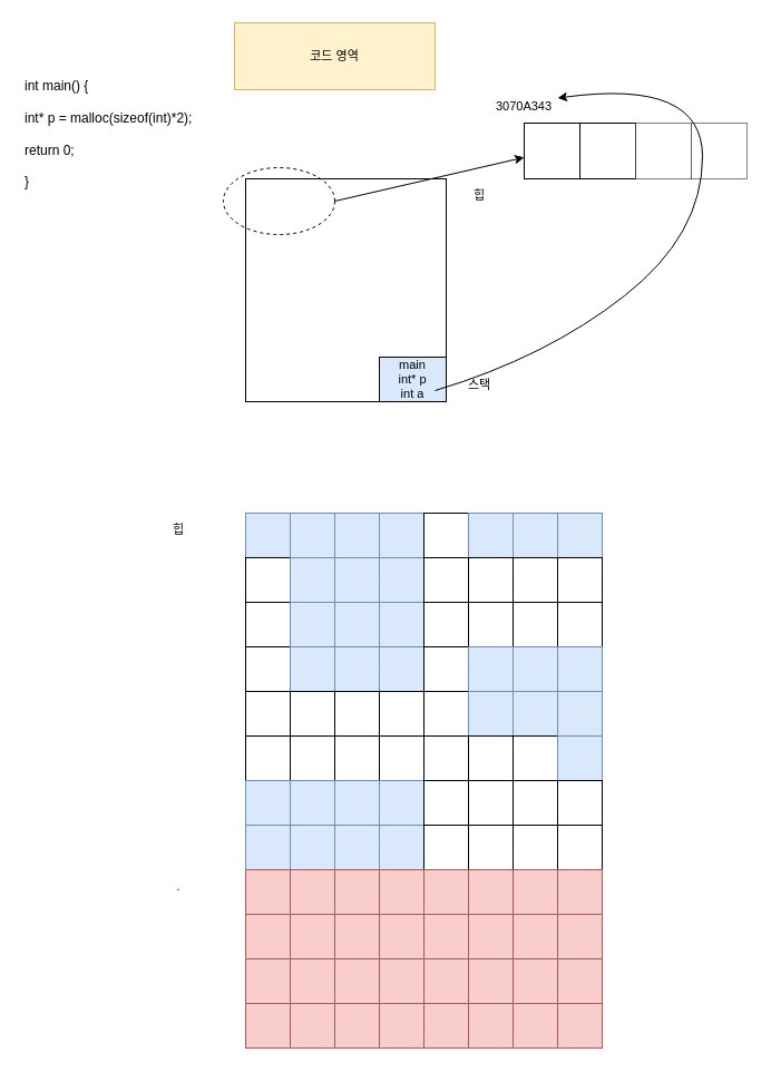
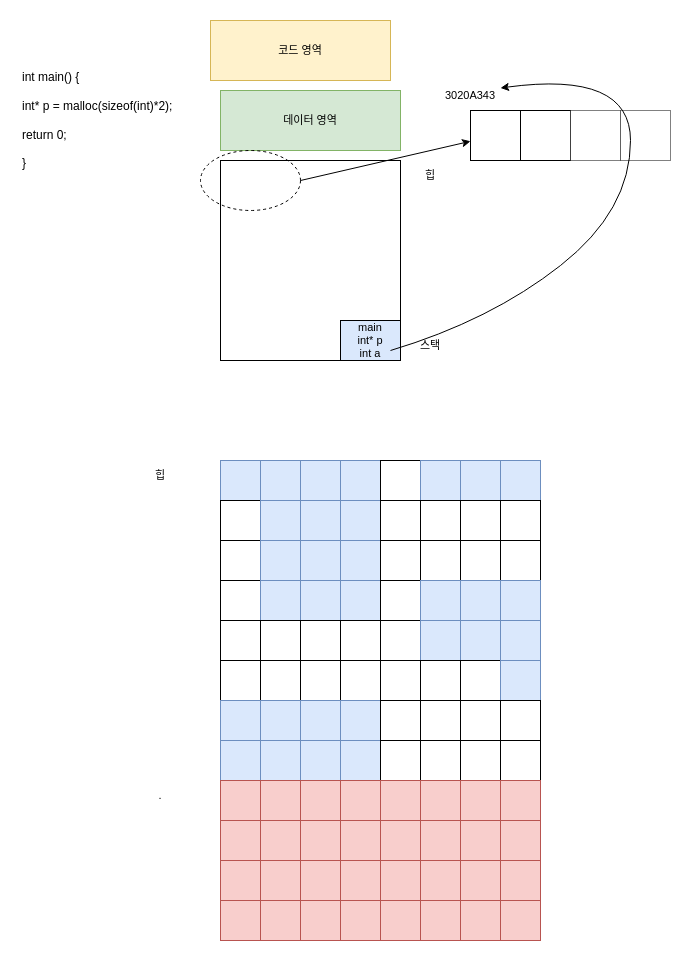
  <mxCell id="0" />
  <mxCell id="1" parent="0" />
  <mxCell id="2" value="코드 영역" style="rounded=0;whiteSpace=wrap;html=1;fillColor=#fff2cc;strokeColor=#d6b656;fontSize=11;" vertex="1" parent="1"><mxGeometry x="210" y="20" width="180" height="60" as="geometry" /></mxCell>
+ <mxCell id="3" value="데이터 영역" style="rounded=0;whiteSpace=wrap;html=1;fillColor=#d5e8d4;strokeColor=#82b366;fontSize=11;" vertex="1" parent="1"><mxGeometry x="220" y="90" width="180" height="60" as="geometry" /></mxCell>
  <mxCell id="4" value="" style="rounded=0;whiteSpace=wrap;html=1;fontSize=11;" vertex="1" parent="1"><mxGeometry x="220" y="160" width="180" height="200" as="geometry" /></mxCell>
  <mxCell id="5" value="힙" style="text;html=1;strokeColor=none;fillColor=none;align=center;verticalAlign=middle;whiteSpace=wrap;rounded=0;fontSize=11;" vertex="1" parent="1"><mxGeometry x="400" y="160" width="60" height="30" as="geometry" /></mxCell>
  <mxCell id="6" value="int main() {&lt;br&gt;&lt;br&gt;int* p = malloc(sizeof(int)*2);&lt;br&gt;&lt;br&gt;return 0;&lt;br&gt;&lt;br&gt;}" style="text;html=1;strokeColor=none;fillColor=none;align=left;verticalAlign=middle;whiteSpace=wrap;rounded=0;" vertex="1" parent="1"><mxGeometry x="20" y="60" width="180" height="120" as="geometry" /></mxCell>
  <mxCell id="7" value="스택" style="text;html=1;strokeColor=none;fillColor=none;align=center;verticalAlign=middle;whiteSpace=wrap;rounded=0;fontSize=11;" vertex="1" parent="1"><mxGeometry x="400" y="330" width="60" height="30" as="geometry" /></mxCell>
  <mxCell id="8" value="main&lt;br&gt;int* p&lt;br&gt;int a" style="rounded=0;whiteSpace=wrap;html=1;fontSize=11;fillColor=#dae8fc;" vertex="1" parent="1"><mxGeometry x="340" y="320" width="60" height="40" as="geometry" /></mxCell>
  <mxCell id="9" value="" style="ellipse;whiteSpace=wrap;html=1;fontSize=11;fillColor=none;dashed=1;" vertex="1" parent="1"><mxGeometry x="200" y="150" width="100" height="60" as="geometry" /></mxCell>
  <mxCell id="10" value="" style="endArrow=classic;html=1;rounded=0;fontSize=11;" edge="1" parent="1" target="11"><mxGeometry width="50" height="50" relative="1" as="geometry"><mxPoint x="300" y="180" as="sourcePoint" /><mxPoint x="470" y="140" as="targetPoint" /><Array as="points" /></mxGeometry></mxCell>
  <mxCell id="11" value="" style="rounded=0;whiteSpace=wrap;html=1;fontSize=11;fillColor=default;" vertex="1" parent="1"><mxGeometry x="470" y="110" width="50" height="50" as="geometry" /></mxCell>
  <mxCell id="12" value="" style="rounded=0;whiteSpace=wrap;html=1;fontSize=11;fillColor=default;" vertex="1" parent="1"><mxGeometry x="520" y="110" width="50" height="50" as="geometry" /></mxCell>
  <mxCell id="13" value="" style="rounded=0;whiteSpace=wrap;html=1;fontSize=11;fillColor=default;dashed=1;dashPattern=1 1;" vertex="1" parent="1"><mxGeometry x="570" y="110" width="50" height="50" as="geometry" /></mxCell>
  <mxCell id="14" value="" style="rounded=0;whiteSpace=wrap;html=1;fontSize=11;fillColor=default;dashed=1;dashPattern=1 1;" vertex="1" parent="1"><mxGeometry x="620" y="110" width="50" height="50" as="geometry" /></mxCell>
- <mxCell id="15" value="3070A343" style="text;html=1;strokeColor=none;fillColor=none;align=center;verticalAlign=middle;whiteSpace=wrap;rounded=0;fontSize=11;" vertex="1" parent="1"><mxGeometry x="440" y="80" width="60" height="30" as="geometry" /></mxCell>
+ <mxCell id="15" value="3020A343" style="text;html=1;strokeColor=none;fillColor=none;align=center;verticalAlign=middle;whiteSpace=wrap;rounded=0;fontSize=11;" vertex="1" parent="1"><mxGeometry x="440" y="80" width="60" height="30" as="geometry" /></mxCell>
  <mxCell id="16" value="" style="curved=1;endArrow=classic;html=1;rounded=0;fontSize=11;entryX=1;entryY=0.25;entryDx=0;entryDy=0;" edge="1" parent="1" target="15"><mxGeometry width="50" height="50" relative="1" as="geometry"><mxPoint x="390" y="350" as="sourcePoint" /><mxPoint x="440" y="300" as="targetPoint" /><Array as="points"><mxPoint x="490" y="320" /><mxPoint x="630" y="210" /><mxPoint x="630" y="70" /></Array></mxGeometry></mxCell>
  <mxCell id="17" style="edgeStyle=orthogonalEdgeStyle;rounded=0;orthogonalLoop=1;jettySize=auto;html=1;exitX=0.5;exitY=1;exitDx=0;exitDy=0;fontSize=11;" edge="1" parent="1" source="9" target="9"><mxGeometry relative="1" as="geometry" /></mxCell>
  <mxCell id="18" value="" style="rounded=0;whiteSpace=wrap;html=1;fontSize=11;fillColor=#dae8fc;strokeColor=#6c8ebf;" vertex="1" parent="1"><mxGeometry x="220" y="460" width="40" height="40" as="geometry" /></mxCell>
  <mxCell id="19" value="" style="rounded=0;whiteSpace=wrap;html=1;fontSize=11;fillColor=#dae8fc;strokeColor=#6c8ebf;" vertex="1" parent="1"><mxGeometry x="260" y="460" width="40" height="40" as="geometry" /></mxCell>
  <mxCell id="20" value="" style="rounded=0;whiteSpace=wrap;html=1;fontSize=11;fillColor=#dae8fc;strokeColor=#6c8ebf;" vertex="1" parent="1"><mxGeometry x="300" y="460" width="40" height="40" as="geometry" /></mxCell>
  <mxCell id="21" value="" style="rounded=0;whiteSpace=wrap;html=1;fontSize=11;fillColor=#dae8fc;strokeColor=#6c8ebf;" vertex="1" parent="1"><mxGeometry x="340" y="460" width="40" height="40" as="geometry" /></mxCell>
  <mxCell id="22" value="" style="rounded=0;whiteSpace=wrap;html=1;fontSize=11;fillColor=default;" vertex="1" parent="1"><mxGeometry x="380" y="460" width="40" height="40" as="geometry" /></mxCell>
  <mxCell id="23" value="" style="rounded=0;whiteSpace=wrap;html=1;fontSize=11;fillColor=#dae8fc;strokeColor=#6c8ebf;" vertex="1" parent="1"><mxGeometry x="420" y="460" width="40" height="40" as="geometry" /></mxCell>
  <mxCell id="24" value="" style="rounded=0;whiteSpace=wrap;html=1;fontSize=11;fillColor=#dae8fc;strokeColor=#6c8ebf;" vertex="1" parent="1"><mxGeometry x="460" y="460" width="40" height="40" as="geometry" /></mxCell>
  <mxCell id="25" value="" style="rounded=0;whiteSpace=wrap;html=1;fontSize=11;fillColor=#dae8fc;strokeColor=#6c8ebf;" vertex="1" parent="1"><mxGeometry x="500" y="460" width="40" height="40" as="geometry" /></mxCell>
  <mxCell id="26" value="" style="rounded=0;whiteSpace=wrap;html=1;fontSize=11;fillColor=default;" vertex="1" parent="1"><mxGeometry x="220" y="500" width="40" height="40" as="geometry" /></mxCell>
  <mxCell id="27" value="" style="rounded=0;whiteSpace=wrap;html=1;fontSize=11;fillColor=#dae8fc;strokeColor=#6c8ebf;" vertex="1" parent="1"><mxGeometry x="260" y="500" width="40" height="40" as="geometry" /></mxCell>
  <mxCell id="28" value="" style="rounded=0;whiteSpace=wrap;html=1;fontSize=11;fillColor=#dae8fc;strokeColor=#6c8ebf;" vertex="1" parent="1"><mxGeometry x="300" y="500" width="40" height="40" as="geometry" /></mxCell>
  <mxCell id="29" value="" style="rounded=0;whiteSpace=wrap;html=1;fontSize=11;fillColor=#dae8fc;strokeColor=#6c8ebf;" vertex="1" parent="1"><mxGeometry x="340" y="500" width="40" height="40" as="geometry" /></mxCell>
  <mxCell id="30" value="" style="rounded=0;whiteSpace=wrap;html=1;fontSize=11;fillColor=default;" vertex="1" parent="1"><mxGeometry x="380" y="500" width="40" height="40" as="geometry" /></mxCell>
  <mxCell id="31" value="" style="rounded=0;whiteSpace=wrap;html=1;fontSize=11;fillColor=default;" vertex="1" parent="1"><mxGeometry x="420" y="500" width="40" height="40" as="geometry" /></mxCell>
  <mxCell id="32" value="" style="rounded=0;whiteSpace=wrap;html=1;fontSize=11;fillColor=default;" vertex="1" parent="1"><mxGeometry x="460" y="500" width="40" height="40" as="geometry" /></mxCell>
  <mxCell id="33" value="" style="rounded=0;whiteSpace=wrap;html=1;fontSize=11;fillColor=default;" vertex="1" parent="1"><mxGeometry x="500" y="500" width="40" height="40" as="geometry" /></mxCell>
  <mxCell id="34" value="" style="rounded=0;whiteSpace=wrap;html=1;fontSize=11;fillColor=default;" vertex="1" parent="1"><mxGeometry x="220" y="540" width="40" height="40" as="geometry" /></mxCell>
  <mxCell id="35" value="" style="rounded=0;whiteSpace=wrap;html=1;fontSize=11;fillColor=#dae8fc;strokeColor=#6c8ebf;" vertex="1" parent="1"><mxGeometry x="260" y="540" width="40" height="40" as="geometry" /></mxCell>
  <mxCell id="36" value="" style="rounded=0;whiteSpace=wrap;html=1;fontSize=11;fillColor=#dae8fc;strokeColor=#6c8ebf;" vertex="1" parent="1"><mxGeometry x="300" y="540" width="40" height="40" as="geometry" /></mxCell>
  <mxCell id="37" value="" style="rounded=0;whiteSpace=wrap;html=1;fontSize=11;fillColor=#dae8fc;strokeColor=#6c8ebf;" vertex="1" parent="1"><mxGeometry x="340" y="540" width="40" height="40" as="geometry" /></mxCell>
  <mxCell id="38" value="" style="rounded=0;whiteSpace=wrap;html=1;fontSize=11;fillColor=default;" vertex="1" parent="1"><mxGeometry x="380" y="540" width="40" height="40" as="geometry" /></mxCell>
  <mxCell id="39" value="" style="rounded=0;whiteSpace=wrap;html=1;fontSize=11;fillColor=default;" vertex="1" parent="1"><mxGeometry x="420" y="540" width="40" height="40" as="geometry" /></mxCell>
  <mxCell id="40" value="" style="rounded=0;whiteSpace=wrap;html=1;fontSize=11;fillColor=default;" vertex="1" parent="1"><mxGeometry x="460" y="540" width="40" height="40" as="geometry" /></mxCell>
  <mxCell id="41" value="" style="rounded=0;whiteSpace=wrap;html=1;fontSize=11;fillColor=default;" vertex="1" parent="1"><mxGeometry x="500" y="540" width="40" height="40" as="geometry" /></mxCell>
  <mxCell id="42" value="" style="rounded=0;whiteSpace=wrap;html=1;fontSize=11;fillColor=default;" vertex="1" parent="1"><mxGeometry x="220" y="580" width="40" height="40" as="geometry" /></mxCell>
  <mxCell id="43" value="" style="rounded=0;whiteSpace=wrap;html=1;fontSize=11;fillColor=#dae8fc;strokeColor=#6c8ebf;" vertex="1" parent="1"><mxGeometry x="260" y="580" width="40" height="40" as="geometry" /></mxCell>
  <mxCell id="44" value="" style="rounded=0;whiteSpace=wrap;html=1;fontSize=11;fillColor=#dae8fc;strokeColor=#6c8ebf;" vertex="1" parent="1"><mxGeometry x="300" y="580" width="40" height="40" as="geometry" /></mxCell>
  <mxCell id="45" value="" style="rounded=0;whiteSpace=wrap;html=1;fontSize=11;fillColor=#dae8fc;strokeColor=#6c8ebf;" vertex="1" parent="1"><mxGeometry x="340" y="580" width="40" height="40" as="geometry" /></mxCell>
  <mxCell id="46" value="" style="rounded=0;whiteSpace=wrap;html=1;fontSize=11;fillColor=default;" vertex="1" parent="1"><mxGeometry x="380" y="580" width="40" height="40" as="geometry" /></mxCell>
  <mxCell id="47" value="" style="rounded=0;whiteSpace=wrap;html=1;fontSize=11;fillColor=#dae8fc;strokeColor=#6c8ebf;" vertex="1" parent="1"><mxGeometry x="420" y="580" width="40" height="40" as="geometry" /></mxCell>
  <mxCell id="48" value="" style="rounded=0;whiteSpace=wrap;html=1;fontSize=11;fillColor=#dae8fc;strokeColor=#6c8ebf;" vertex="1" parent="1"><mxGeometry x="460" y="580" width="40" height="40" as="geometry" /></mxCell>
  <mxCell id="49" value="" style="rounded=0;whiteSpace=wrap;html=1;fontSize=11;fillColor=#dae8fc;strokeColor=#6c8ebf;" vertex="1" parent="1"><mxGeometry x="500" y="580" width="40" height="40" as="geometry" /></mxCell>
  <mxCell id="50" value="" style="rounded=0;whiteSpace=wrap;html=1;fontSize=11;fillColor=default;" vertex="1" parent="1"><mxGeometry x="220" y="620" width="40" height="40" as="geometry" /></mxCell>
  <mxCell id="51" value="" style="rounded=0;whiteSpace=wrap;html=1;fontSize=11;fillColor=default;" vertex="1" parent="1"><mxGeometry x="260" y="620" width="40" height="40" as="geometry" /></mxCell>
  <mxCell id="52" value="" style="rounded=0;whiteSpace=wrap;html=1;fontSize=11;fillColor=default;" vertex="1" parent="1"><mxGeometry x="300" y="620" width="40" height="40" as="geometry" /></mxCell>
  <mxCell id="53" value="" style="rounded=0;whiteSpace=wrap;html=1;fontSize=11;fillColor=default;" vertex="1" parent="1"><mxGeometry x="340" y="620" width="40" height="40" as="geometry" /></mxCell>
  <mxCell id="54" value="" style="rounded=0;whiteSpace=wrap;html=1;fontSize=11;fillColor=default;" vertex="1" parent="1"><mxGeometry x="380" y="620" width="40" height="40" as="geometry" /></mxCell>
  <mxCell id="55" value="" style="rounded=0;whiteSpace=wrap;html=1;fontSize=11;fillColor=#dae8fc;strokeColor=#6c8ebf;" vertex="1" parent="1"><mxGeometry x="420" y="620" width="40" height="40" as="geometry" /></mxCell>
  <mxCell id="56" value="" style="rounded=0;whiteSpace=wrap;html=1;fontSize=11;fillColor=#dae8fc;strokeColor=#6c8ebf;" vertex="1" parent="1"><mxGeometry x="460" y="620" width="40" height="40" as="geometry" /></mxCell>
  <mxCell id="57" value="" style="rounded=0;whiteSpace=wrap;html=1;fontSize=11;fillColor=#dae8fc;strokeColor=#6c8ebf;" vertex="1" parent="1"><mxGeometry x="500" y="620" width="40" height="40" as="geometry" /></mxCell>
  <mxCell id="58" value="" style="rounded=0;whiteSpace=wrap;html=1;fontSize=11;fillColor=default;" vertex="1" parent="1"><mxGeometry x="220" y="660" width="40" height="40" as="geometry" /></mxCell>
  <mxCell id="59" value="" style="rounded=0;whiteSpace=wrap;html=1;fontSize=11;fillColor=default;" vertex="1" parent="1"><mxGeometry x="260" y="660" width="40" height="40" as="geometry" /></mxCell>
  <mxCell id="60" value="" style="rounded=0;whiteSpace=wrap;html=1;fontSize=11;fillColor=default;" vertex="1" parent="1"><mxGeometry x="300" y="660" width="40" height="40" as="geometry" /></mxCell>
  <mxCell id="61" value="" style="rounded=0;whiteSpace=wrap;html=1;fontSize=11;fillColor=default;" vertex="1" parent="1"><mxGeometry x="340" y="660" width="40" height="40" as="geometry" /></mxCell>
  <mxCell id="62" value="" style="rounded=0;whiteSpace=wrap;html=1;fontSize=11;fillColor=default;" vertex="1" parent="1"><mxGeometry x="380" y="660" width="40" height="40" as="geometry" /></mxCell>
  <mxCell id="63" value="" style="rounded=0;whiteSpace=wrap;html=1;fontSize=11;fillColor=default;" vertex="1" parent="1"><mxGeometry x="420" y="660" width="40" height="40" as="geometry" /></mxCell>
  <mxCell id="64" value="" style="rounded=0;whiteSpace=wrap;html=1;fontSize=11;fillColor=default;" vertex="1" parent="1"><mxGeometry x="460" y="660" width="40" height="40" as="geometry" /></mxCell>
  <mxCell id="65" value="" style="rounded=0;whiteSpace=wrap;html=1;fontSize=11;fillColor=#dae8fc;strokeColor=#6c8ebf;" vertex="1" parent="1"><mxGeometry x="500" y="660" width="40" height="40" as="geometry" /></mxCell>
  <mxCell id="66" value="" style="rounded=0;whiteSpace=wrap;html=1;fontSize=11;fillColor=#dae8fc;strokeColor=#6c8ebf;" vertex="1" parent="1"><mxGeometry x="220" y="700" width="40" height="40" as="geometry" /></mxCell>
  <mxCell id="67" value="" style="rounded=0;whiteSpace=wrap;html=1;fontSize=11;fillColor=#dae8fc;strokeColor=#6c8ebf;" vertex="1" parent="1"><mxGeometry x="260" y="700" width="40" height="40" as="geometry" /></mxCell>
  <mxCell id="68" value="" style="rounded=0;whiteSpace=wrap;html=1;fontSize=11;fillColor=#dae8fc;strokeColor=#6c8ebf;" vertex="1" parent="1"><mxGeometry x="300" y="700" width="40" height="40" as="geometry" /></mxCell>
  <mxCell id="69" value="" style="rounded=0;whiteSpace=wrap;html=1;fontSize=11;fillColor=#dae8fc;strokeColor=#6c8ebf;" vertex="1" parent="1"><mxGeometry x="340" y="700" width="40" height="40" as="geometry" /></mxCell>
  <mxCell id="70" value="" style="rounded=0;whiteSpace=wrap;html=1;fontSize=11;fillColor=default;" vertex="1" parent="1"><mxGeometry x="380" y="700" width="40" height="40" as="geometry" /></mxCell>
  <mxCell id="71" value="" style="rounded=0;whiteSpace=wrap;html=1;fontSize=11;fillColor=default;" vertex="1" parent="1"><mxGeometry x="420" y="700" width="40" height="40" as="geometry" /></mxCell>
  <mxCell id="72" value="" style="rounded=0;whiteSpace=wrap;html=1;fontSize=11;fillColor=default;" vertex="1" parent="1"><mxGeometry x="460" y="700" width="40" height="40" as="geometry" /></mxCell>
  <mxCell id="73" value="" style="rounded=0;whiteSpace=wrap;html=1;fontSize=11;fillColor=default;" vertex="1" parent="1"><mxGeometry x="500" y="700" width="40" height="40" as="geometry" /></mxCell>
  <mxCell id="74" value="" style="rounded=0;whiteSpace=wrap;html=1;fontSize=11;fillColor=#dae8fc;strokeColor=#6c8ebf;" vertex="1" parent="1"><mxGeometry x="220" y="740" width="40" height="40" as="geometry" /></mxCell>
  <mxCell id="75" value="" style="rounded=0;whiteSpace=wrap;html=1;fontSize=11;fillColor=#dae8fc;strokeColor=#6c8ebf;" vertex="1" parent="1"><mxGeometry x="260" y="740" width="40" height="40" as="geometry" /></mxCell>
  <mxCell id="76" value="" style="rounded=0;whiteSpace=wrap;html=1;fontSize=11;fillColor=#dae8fc;strokeColor=#6c8ebf;" vertex="1" parent="1"><mxGeometry x="300" y="740" width="40" height="40" as="geometry" /></mxCell>
  <mxCell id="77" value="" style="rounded=0;whiteSpace=wrap;html=1;fontSize=11;fillColor=#dae8fc;strokeColor=#6c8ebf;" vertex="1" parent="1"><mxGeometry x="340" y="740" width="40" height="40" as="geometry" /></mxCell>
  <mxCell id="78" value="" style="rounded=0;whiteSpace=wrap;html=1;fontSize=11;fillColor=default;" vertex="1" parent="1"><mxGeometry x="380" y="740" width="40" height="40" as="geometry" /></mxCell>
  <mxCell id="79" value="" style="rounded=0;whiteSpace=wrap;html=1;fontSize=11;fillColor=default;" vertex="1" parent="1"><mxGeometry x="420" y="740" width="40" height="40" as="geometry" /></mxCell>
  <mxCell id="80" value="" style="rounded=0;whiteSpace=wrap;html=1;fontSize=11;fillColor=default;" vertex="1" parent="1"><mxGeometry x="460" y="740" width="40" height="40" as="geometry" /></mxCell>
  <mxCell id="81" value="" style="rounded=0;whiteSpace=wrap;html=1;fontSize=11;fillColor=default;" vertex="1" parent="1"><mxGeometry x="500" y="740" width="40" height="40" as="geometry" /></mxCell>
  <mxCell id="82" value="" style="rounded=0;whiteSpace=wrap;html=1;fontSize=11;fillColor=#f8cecc;strokeColor=#b85450;" vertex="1" parent="1"><mxGeometry x="220" y="780" width="40" height="40" as="geometry" /></mxCell>
  <mxCell id="83" value="" style="rounded=0;whiteSpace=wrap;html=1;fontSize=11;fillColor=#f8cecc;strokeColor=#b85450;" vertex="1" parent="1"><mxGeometry x="260" y="780" width="40" height="40" as="geometry" /></mxCell>
  <mxCell id="84" value="" style="rounded=0;whiteSpace=wrap;html=1;fontSize=11;fillColor=#f8cecc;strokeColor=#b85450;" vertex="1" parent="1"><mxGeometry x="300" y="780" width="40" height="40" as="geometry" /></mxCell>
  <mxCell id="85" value="" style="rounded=0;whiteSpace=wrap;html=1;fontSize=11;fillColor=#f8cecc;strokeColor=#b85450;" vertex="1" parent="1"><mxGeometry x="340" y="780" width="40" height="40" as="geometry" /></mxCell>
  <mxCell id="86" value="" style="rounded=0;whiteSpace=wrap;html=1;fontSize=11;fillColor=#f8cecc;strokeColor=#b85450;" vertex="1" parent="1"><mxGeometry x="380" y="780" width="40" height="40" as="geometry" /></mxCell>
  <mxCell id="87" value="" style="rounded=0;whiteSpace=wrap;html=1;fontSize=11;fillColor=#f8cecc;strokeColor=#b85450;" vertex="1" parent="1"><mxGeometry x="420" y="780" width="40" height="40" as="geometry" /></mxCell>
  <mxCell id="88" value="" style="rounded=0;whiteSpace=wrap;html=1;fontSize=11;fillColor=#f8cecc;strokeColor=#b85450;" vertex="1" parent="1"><mxGeometry x="460" y="780" width="40" height="40" as="geometry" /></mxCell>
  <mxCell id="89" value="" style="rounded=0;whiteSpace=wrap;html=1;fontSize=11;fillColor=#f8cecc;strokeColor=#b85450;" vertex="1" parent="1"><mxGeometry x="500" y="780" width="40" height="40" as="geometry" /></mxCell>
  <mxCell id="90" value="" style="rounded=0;whiteSpace=wrap;html=1;fontSize=11;fillColor=#f8cecc;strokeColor=#b85450;" vertex="1" parent="1"><mxGeometry x="220" y="820" width="40" height="40" as="geometry" /></mxCell>
  <mxCell id="91" value="" style="rounded=0;whiteSpace=wrap;html=1;fontSize=11;fillColor=#f8cecc;strokeColor=#b85450;" vertex="1" parent="1"><mxGeometry x="260" y="820" width="40" height="40" as="geometry" /></mxCell>
  <mxCell id="92" value="" style="rounded=0;whiteSpace=wrap;html=1;fontSize=11;fillColor=#f8cecc;strokeColor=#b85450;" vertex="1" parent="1"><mxGeometry x="300" y="820" width="40" height="40" as="geometry" /></mxCell>
  <mxCell id="93" value="" style="rounded=0;whiteSpace=wrap;html=1;fontSize=11;fillColor=#f8cecc;strokeColor=#b85450;" vertex="1" parent="1"><mxGeometry x="340" y="820" width="40" height="40" as="geometry" /></mxCell>
  <mxCell id="94" value="" style="rounded=0;whiteSpace=wrap;html=1;fontSize=11;fillColor=#f8cecc;strokeColor=#b85450;" vertex="1" parent="1"><mxGeometry x="380" y="820" width="40" height="40" as="geometry" /></mxCell>
  <mxCell id="95" value="" style="rounded=0;whiteSpace=wrap;html=1;fontSize=11;fillColor=#f8cecc;strokeColor=#b85450;" vertex="1" parent="1"><mxGeometry x="420" y="820" width="40" height="40" as="geometry" /></mxCell>
  <mxCell id="96" value="" style="rounded=0;whiteSpace=wrap;html=1;fontSize=11;fillColor=#f8cecc;strokeColor=#b85450;" vertex="1" parent="1"><mxGeometry x="460" y="820" width="40" height="40" as="geometry" /></mxCell>
  <mxCell id="97" value="" style="rounded=0;whiteSpace=wrap;html=1;fontSize=11;fillColor=#f8cecc;strokeColor=#b85450;" vertex="1" parent="1"><mxGeometry x="500" y="820" width="40" height="40" as="geometry" /></mxCell>
  <mxCell id="98" value="" style="rounded=0;whiteSpace=wrap;html=1;fontSize=11;fillColor=#f8cecc;strokeColor=#b85450;" vertex="1" parent="1"><mxGeometry x="220" y="860" width="40" height="40" as="geometry" /></mxCell>
  <mxCell id="99" value="" style="rounded=0;whiteSpace=wrap;html=1;fontSize=11;fillColor=#f8cecc;strokeColor=#b85450;" vertex="1" parent="1"><mxGeometry x="260" y="860" width="40" height="40" as="geometry" /></mxCell>
  <mxCell id="100" value="" style="rounded=0;whiteSpace=wrap;html=1;fontSize=11;fillColor=#f8cecc;strokeColor=#b85450;" vertex="1" parent="1"><mxGeometry x="300" y="860" width="40" height="40" as="geometry" /></mxCell>
  <mxCell id="101" value="" style="rounded=0;whiteSpace=wrap;html=1;fontSize=11;fillColor=#f8cecc;strokeColor=#b85450;" vertex="1" parent="1"><mxGeometry x="340" y="860" width="40" height="40" as="geometry" /></mxCell>
  <mxCell id="102" value="" style="rounded=0;whiteSpace=wrap;html=1;fontSize=11;fillColor=#f8cecc;strokeColor=#b85450;" vertex="1" parent="1"><mxGeometry x="380" y="860" width="40" height="40" as="geometry" /></mxCell>
  <mxCell id="103" value="" style="rounded=0;whiteSpace=wrap;html=1;fontSize=11;fillColor=#f8cecc;strokeColor=#b85450;" vertex="1" parent="1"><mxGeometry x="420" y="860" width="40" height="40" as="geometry" /></mxCell>
  <mxCell id="104" value="" style="rounded=0;whiteSpace=wrap;html=1;fontSize=11;fillColor=#f8cecc;strokeColor=#b85450;" vertex="1" parent="1"><mxGeometry x="460" y="860" width="40" height="40" as="geometry" /></mxCell>
  <mxCell id="105" value="" style="rounded=0;whiteSpace=wrap;html=1;fontSize=11;fillColor=#f8cecc;strokeColor=#b85450;" vertex="1" parent="1"><mxGeometry x="500" y="860" width="40" height="40" as="geometry" /></mxCell>
  <mxCell id="106" value="" style="rounded=0;whiteSpace=wrap;html=1;fontSize=11;fillColor=#f8cecc;strokeColor=#b85450;" vertex="1" parent="1"><mxGeometry x="220" y="900" width="40" height="40" as="geometry" /></mxCell>
  <mxCell id="107" value="" style="rounded=0;whiteSpace=wrap;html=1;fontSize=11;fillColor=#f8cecc;strokeColor=#b85450;" vertex="1" parent="1"><mxGeometry x="260" y="900" width="40" height="40" as="geometry" /></mxCell>
  <mxCell id="108" value="" style="rounded=0;whiteSpace=wrap;html=1;fontSize=11;fillColor=#f8cecc;strokeColor=#b85450;" vertex="1" parent="1"><mxGeometry x="300" y="900" width="40" height="40" as="geometry" /></mxCell>
  <mxCell id="109" value="" style="rounded=0;whiteSpace=wrap;html=1;fontSize=11;fillColor=#f8cecc;strokeColor=#b85450;" vertex="1" parent="1"><mxGeometry x="340" y="900" width="40" height="40" as="geometry" /></mxCell>
  <mxCell id="110" value="" style="rounded=0;whiteSpace=wrap;html=1;fontSize=11;fillColor=#f8cecc;strokeColor=#b85450;" vertex="1" parent="1"><mxGeometry x="380" y="900" width="40" height="40" as="geometry" /></mxCell>
  <mxCell id="111" value="" style="rounded=0;whiteSpace=wrap;html=1;fontSize=11;fillColor=#f8cecc;strokeColor=#b85450;" vertex="1" parent="1"><mxGeometry x="420" y="900" width="40" height="40" as="geometry" /></mxCell>
  <mxCell id="112" value="" style="rounded=0;whiteSpace=wrap;html=1;fontSize=11;fillColor=#f8cecc;strokeColor=#b85450;" vertex="1" parent="1"><mxGeometry x="460" y="900" width="40" height="40" as="geometry" /></mxCell>
  <mxCell id="113" value="" style="rounded=0;whiteSpace=wrap;html=1;fontSize=11;fillColor=#f8cecc;strokeColor=#b85450;" vertex="1" parent="1"><mxGeometry x="500" y="900" width="40" height="40" as="geometry" /></mxCell>
  <mxCell id="114" value="힙" style="text;html=1;strokeColor=none;fillColor=none;align=center;verticalAlign=middle;whiteSpace=wrap;rounded=0;fontSize=11;" vertex="1" parent="1"><mxGeometry x="130" y="460" width="60" height="30" as="geometry" /></mxCell>
  <mxCell id="115" value="." style="text;html=1;strokeColor=none;fillColor=none;align=center;verticalAlign=middle;whiteSpace=wrap;rounded=0;fontSize=11;" vertex="1" parent="1"><mxGeometry x="130" y="780" width="60" height="30" as="geometry" /></mxCell>
